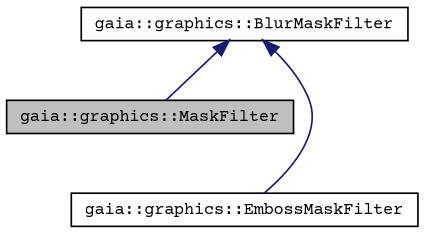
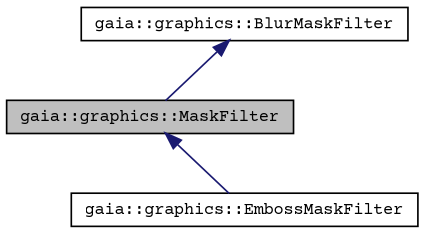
  digraph {
    fontname="Courier Prime"
    node [color=black fillcolor=white fontname="Courier Prime" fontsize=10 shape=record style=filled]
    edge [color=midnightblue dir=back fontname="Courier Prime" fontsize=10 labelfontname=Helvetica labelfontsize=10 style=solid]
    n1 [fillcolor=grey75 fontcolor=black height=0.2 label="gaia::graphics::MaskFilter" width=0.4]
    n2 [height=0.2 label="gaia::graphics::EmbossMaskFilter" width=0.4]
    n3 [height=0.2 label="gaia::graphics::BlurMaskFilter" width=0.4]
-   n3 -> n2
+   n1 -> n2
    n3 -> n1
  }
